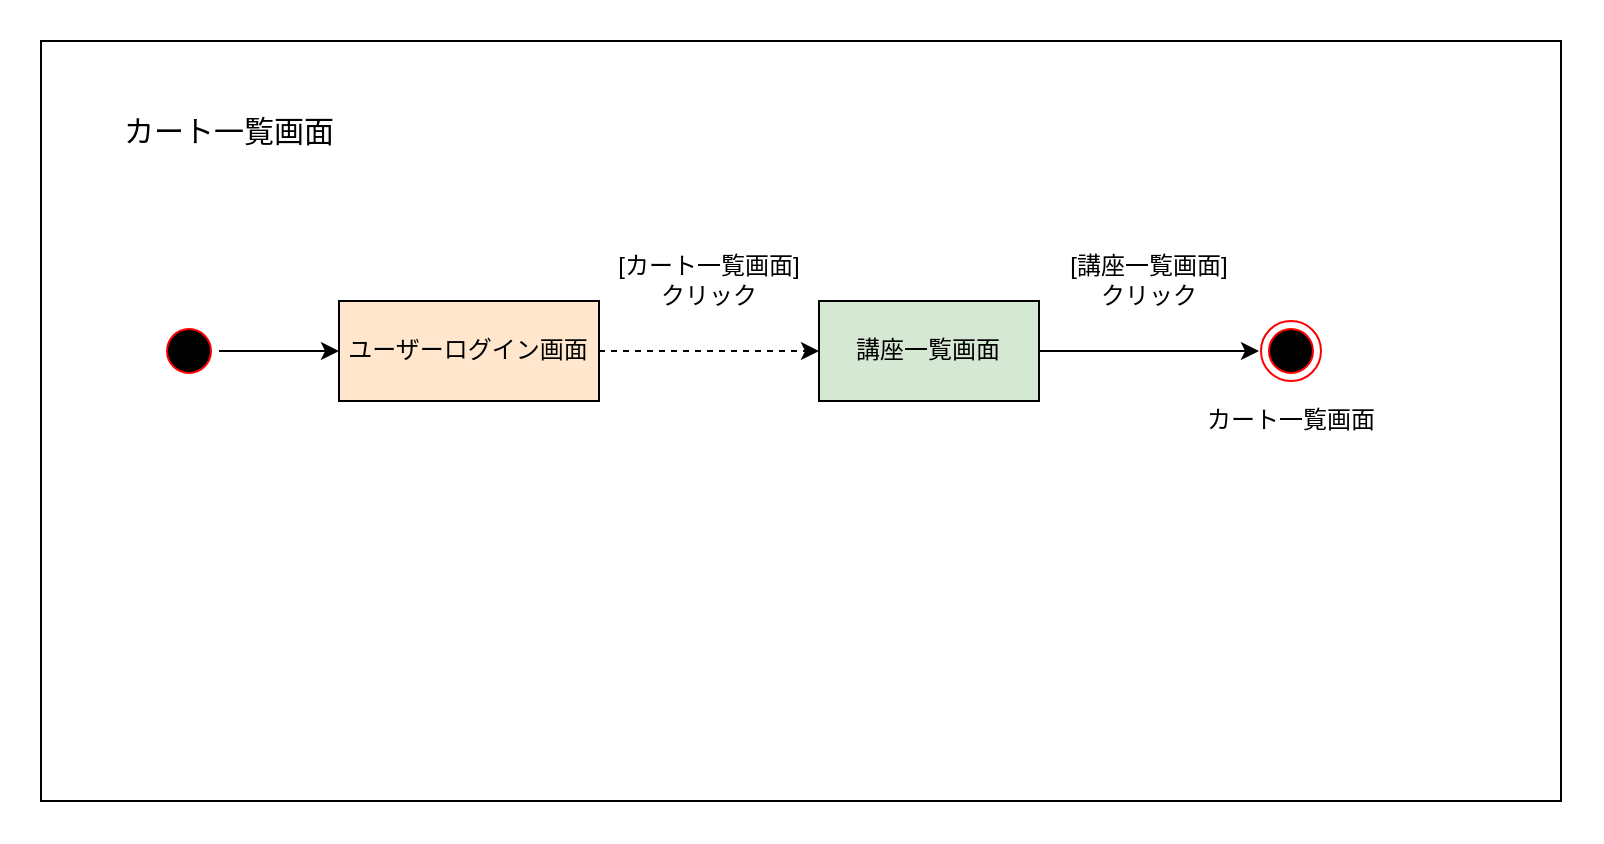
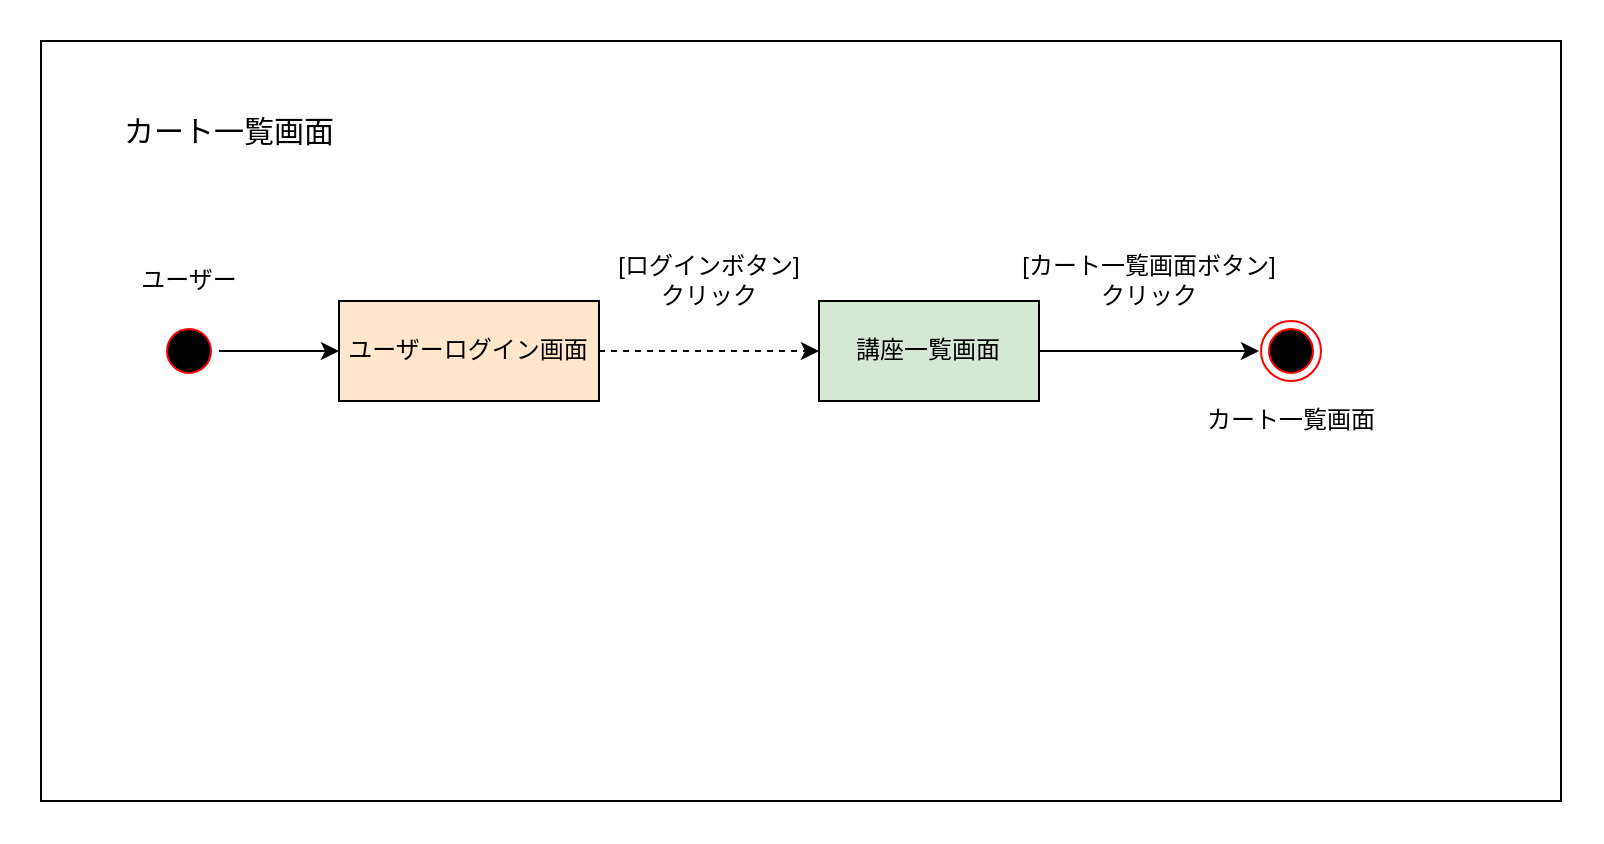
  <mxCell id="0" />
  <mxCell id="1" parent="0" />
  <mxCell id="2" value="" style="rounded=0;whiteSpace=wrap;html=1;" parent="1" vertex="1"><mxGeometry x="20" y="20" width="760" height="380" as="geometry" /></mxCell>
  <mxCell id="3" value="" style="ellipse;html=1;shape=startState;fillColor=#000000;strokeColor=#ff0000;" parent="1" vertex="1"><mxGeometry x="79" y="160" width="30" height="30" as="geometry" /></mxCell>
  <mxCell id="4" value="" style="ellipse;html=1;shape=endState;fillColor=#000000;strokeColor=#ff0000;" parent="1" vertex="1"><mxGeometry x="630" y="160" width="30" height="30" as="geometry" /></mxCell>
  <mxCell id="5" value="ユーザーログイン画面" style="html=1;whiteSpace=wrap;fillColor=#ffe6cc;" parent="1" vertex="1"><mxGeometry x="169" y="150" width="130" height="50" as="geometry" /></mxCell>
  <mxCell id="6" value="講座一覧画面" style="html=1;whiteSpace=wrap;fillColor=#d5e8d4;" parent="1" vertex="1"><mxGeometry x="409" y="150" width="110" height="50" as="geometry" /></mxCell>
  <mxCell id="7" value="" style="endArrow=classic;html=1;rounded=0;exitX=1;exitY=0.5;exitDx=0;exitDy=0;entryX=0;entryY=0.5;entryDx=0;entryDy=0;dashed=1;" parent="1" source="5" target="6" edge="1"><mxGeometry width="50" height="50" relative="1" as="geometry"><mxPoint x="339" y="310" as="sourcePoint" /><mxPoint x="389" y="260" as="targetPoint" /></mxGeometry></mxCell>
- <mxCell id="8" value="[カート一覧画面]&lt;br&gt;クリック" style="text;html=1;align=center;verticalAlign=middle;resizable=0;points=[];autosize=1;strokeColor=none;fillColor=none;" parent="1" vertex="1"><mxGeometry x="299" y="120" width="110" height="40" as="geometry" /></mxCell>
+ <mxCell id="8" value="[ログインボタン]&lt;br&gt;クリック" style="text;html=1;align=center;verticalAlign=middle;resizable=0;points=[];autosize=1;strokeColor=none;fillColor=none;" parent="1" vertex="1"><mxGeometry x="299" y="120" width="110" height="40" as="geometry" /></mxCell>
  <mxCell id="9" value="" style="endArrow=classic;html=1;rounded=0;exitX=1;exitY=0.5;exitDx=0;exitDy=0;entryX=0;entryY=0.5;entryDx=0;entryDy=0;" parent="1" source="6" edge="1"><mxGeometry width="50" height="50" relative="1" as="geometry"><mxPoint x="399" y="320" as="sourcePoint" /><mxPoint x="629" y="175" as="targetPoint" /></mxGeometry></mxCell>
  <mxCell id="10" value="" style="endArrow=classic;html=1;rounded=0;exitX=1;exitY=0.5;exitDx=0;exitDy=0;entryX=0;entryY=0.5;entryDx=0;entryDy=0;" parent="1" source="3" target="5" edge="1"><mxGeometry width="50" height="50" relative="1" as="geometry"><mxPoint x="399" y="320" as="sourcePoint" /><mxPoint x="449" y="270" as="targetPoint" /></mxGeometry></mxCell>
- <mxCell id="11" value="[講座一覧画面]&lt;br&gt;クリック" style="text;html=1;align=center;verticalAlign=middle;resizable=0;points=[];autosize=1;strokeColor=none;fillColor=none;" parent="1" vertex="1"><mxGeometry x="499" y="120" width="150" height="40" as="geometry" /></mxCell>
+ <mxCell id="11" value="[カート一覧画面ボタン]&lt;br&gt;クリック" style="text;html=1;align=center;verticalAlign=middle;resizable=0;points=[];autosize=1;strokeColor=none;fillColor=none;" parent="1" vertex="1"><mxGeometry x="499" y="120" width="150" height="40" as="geometry" /></mxCell>
+ <mxCell id="12" value="ユーザー" style="text;html=1;align=center;verticalAlign=middle;resizable=0;points=[];autosize=1;strokeColor=none;fillColor=none;" parent="1" vertex="1"><mxGeometry x="59" y="125" width="70" height="30" as="geometry" /></mxCell>
  <mxCell id="13" value="&lt;font style=&quot;font-size: 15px;&quot;&gt;カート一覧画面&lt;/font&gt;" style="text;html=1;align=center;verticalAlign=middle;resizable=0;points=[];autosize=1;strokeColor=none;fillColor=none;" parent="1" vertex="1"><mxGeometry x="49" y="50" width="130" height="30" as="geometry" /></mxCell>
  <mxCell id="14" value="カート一覧画面" style="text;html=1;align=center;verticalAlign=middle;resizable=0;points=[];autosize=1;strokeColor=none;fillColor=none;" parent="1" vertex="1"><mxGeometry x="590" y="195" width="110" height="30" as="geometry" /></mxCell>
